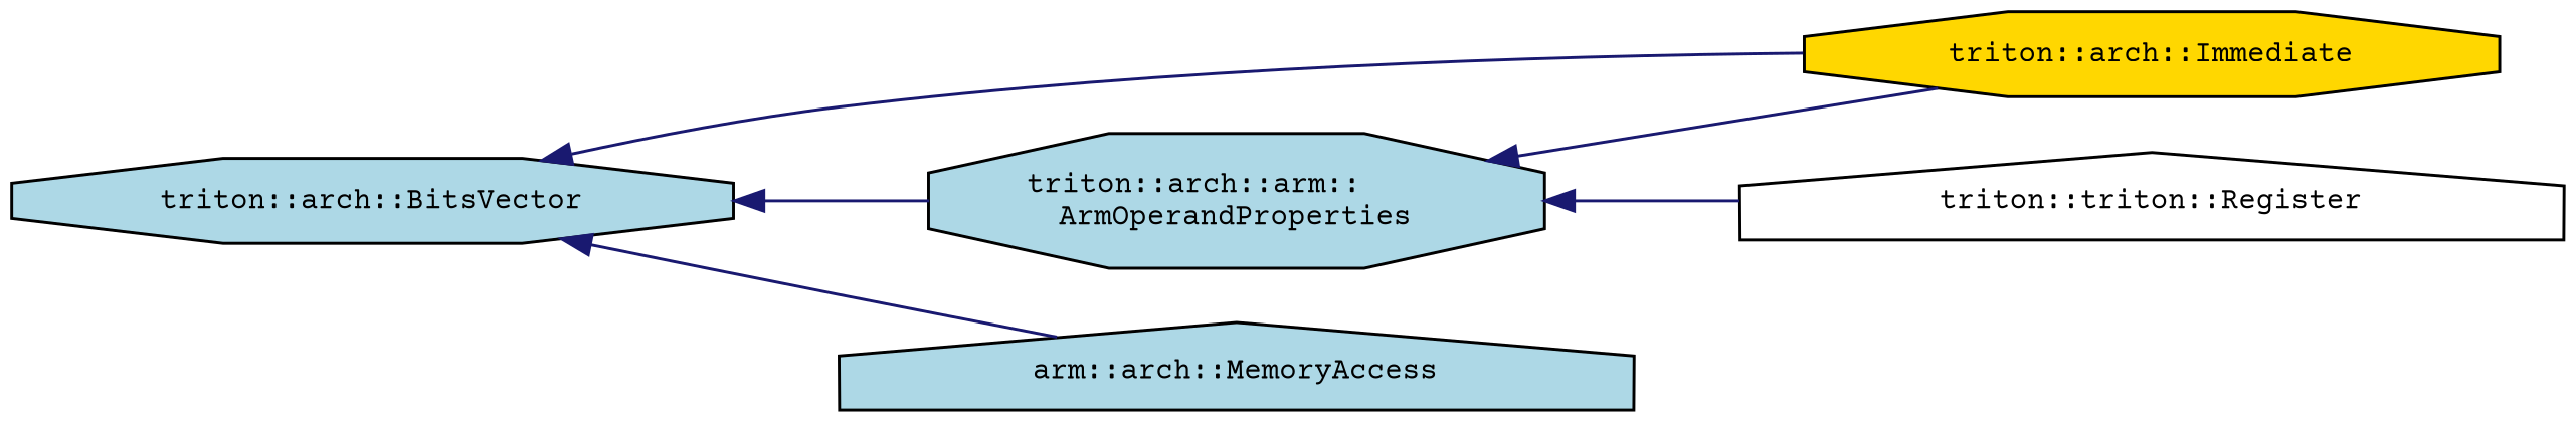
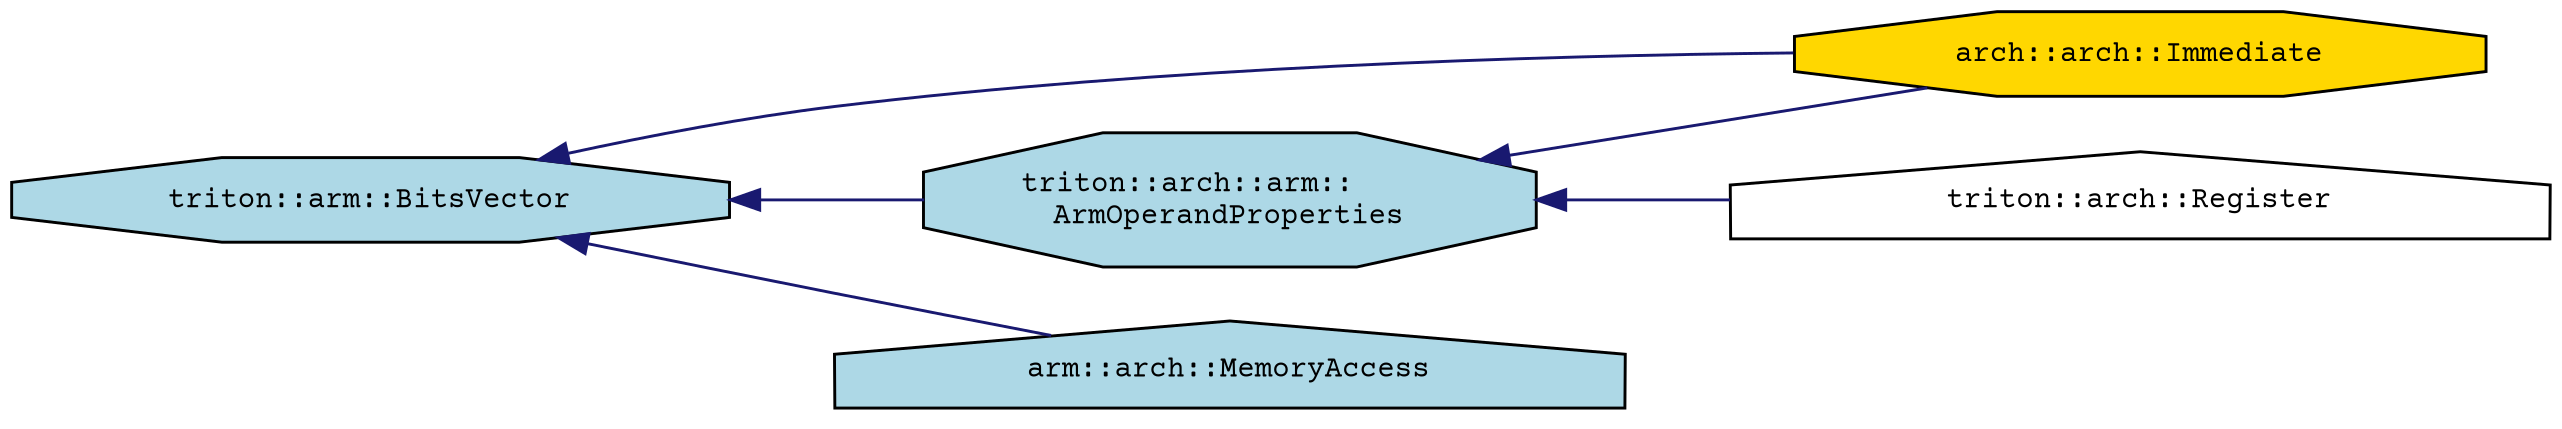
  digraph {
    fontname="Courier Prime"
    rankdir=LR
    node [color=black fillcolor=lightblue fontname="Courier Prime" fontsize=10 shape=octagon style=filled]
    edge [color=midnightblue dir=back fontname="Courier Prime" fontsize=10 labelfontname=Helvetica labelfontsize=10 style=solid]
    n1 [height=0.2 label="triton::arch::arm::\lArmOperandProperties" width=0.4]
-   n2 [fillcolor=gold height=0.2 label="triton::arch::Immediate" width=0.4]
-   n3 [fillcolor=white height=0.2 label="triton::triton::Register" shape=house width=0.4]
-   n4 [height=0.2 label="triton::arch::BitsVector" width=0.4]
+   n2 [fillcolor=gold height=0.2 label="arch::arch::Immediate" width=0.4]
+   n3 [fillcolor=white height=0.2 label="triton::arch::Register" shape=house width=0.4]
+   n4 [height=0.2 label="triton::arm::BitsVector" width=0.4]
    n5 [height=0.2 label="arm::arch::MemoryAccess" shape=house width=0.4]
    n1 -> n2
    n1 -> n3
    n4 -> n1
    n4 -> n2
    n4 -> n5
  }
